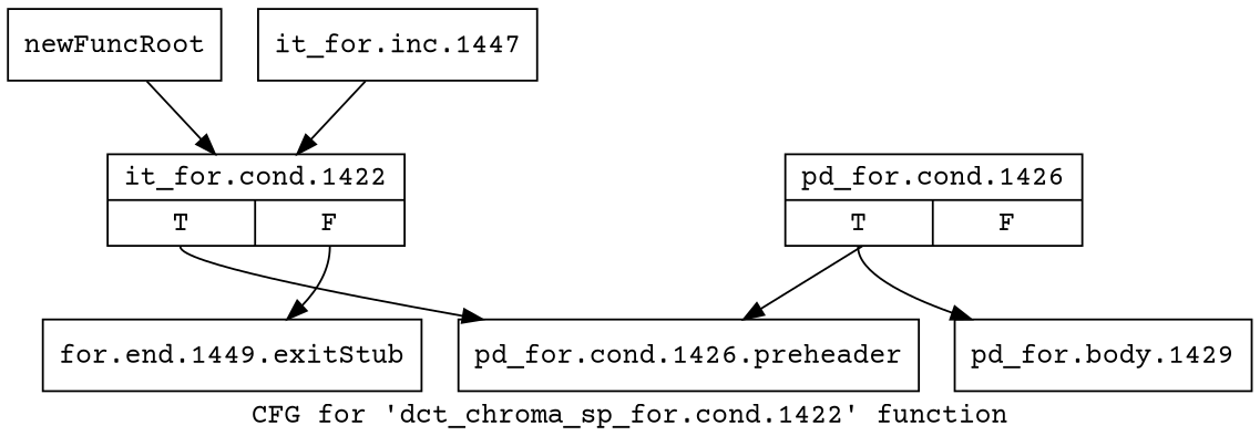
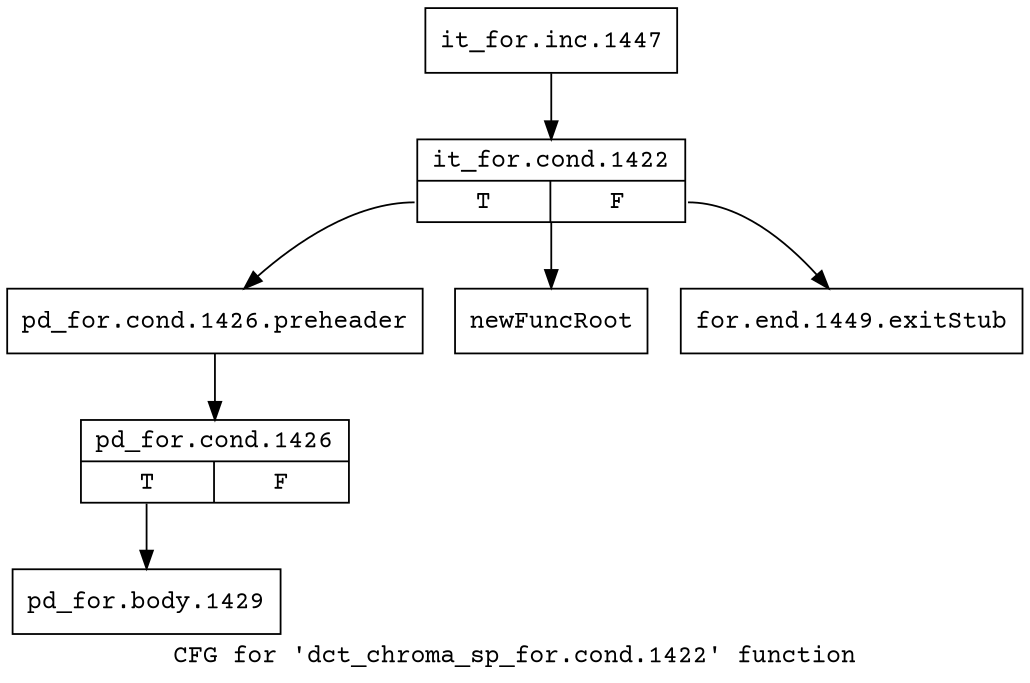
  digraph {
    fontname="Courier Prime"
    label="CFG for 'dct_chroma_sp_for.cond.1422' function"
    node [fontname="Courier Prime" shape=record]
    edge [fontname="Courier Prime"]
    n1 [label="{newFuncRoot}"]
    n2 [label="{it_for.cond.1422|{<s0>T|<s1>F}}"]
    n3 [label="{for.end.1449.exitStub}"]
    n4 [label="{pd_for.cond.1426.preheader}"]
    n5 [label="{pd_for.cond.1426|{<s0>T|<s1>F}}"]
    n6 [label="{pd_for.body.1429}"]
    n7 [label="{it_for.inc.1447}"]
-   n1 -> n2
+   n2 -> n1
    n2 -> n3 [tailport=s1]
    n2 -> n4 [tailport=s0]
-   n5 -> n4
+   n4 -> n5
    n5 -> n6 [tailport=s0]
    n7 -> n2
  }
